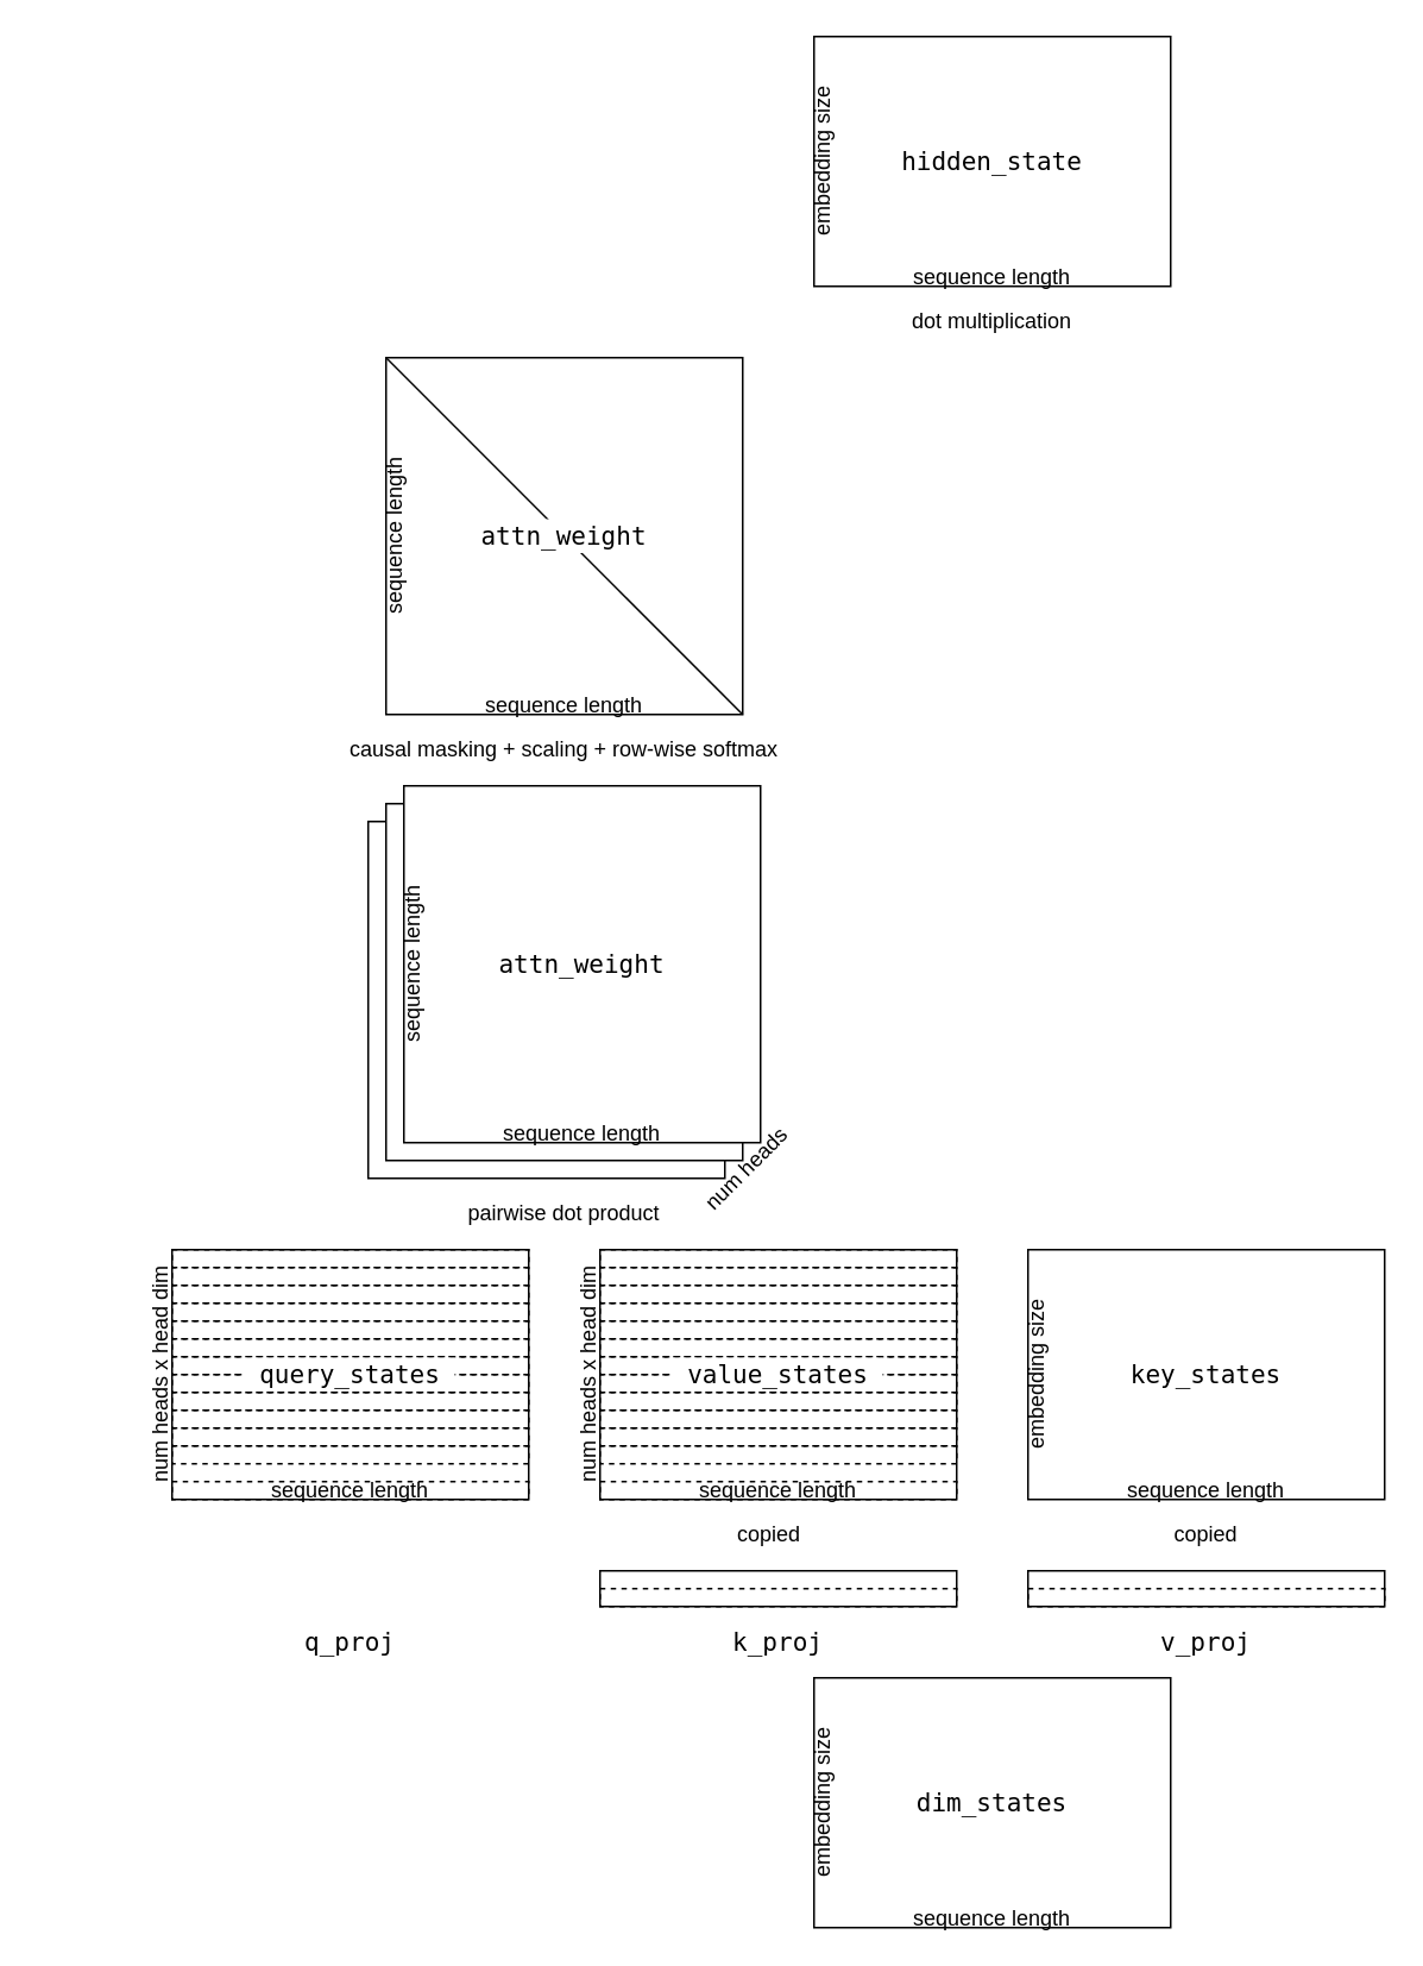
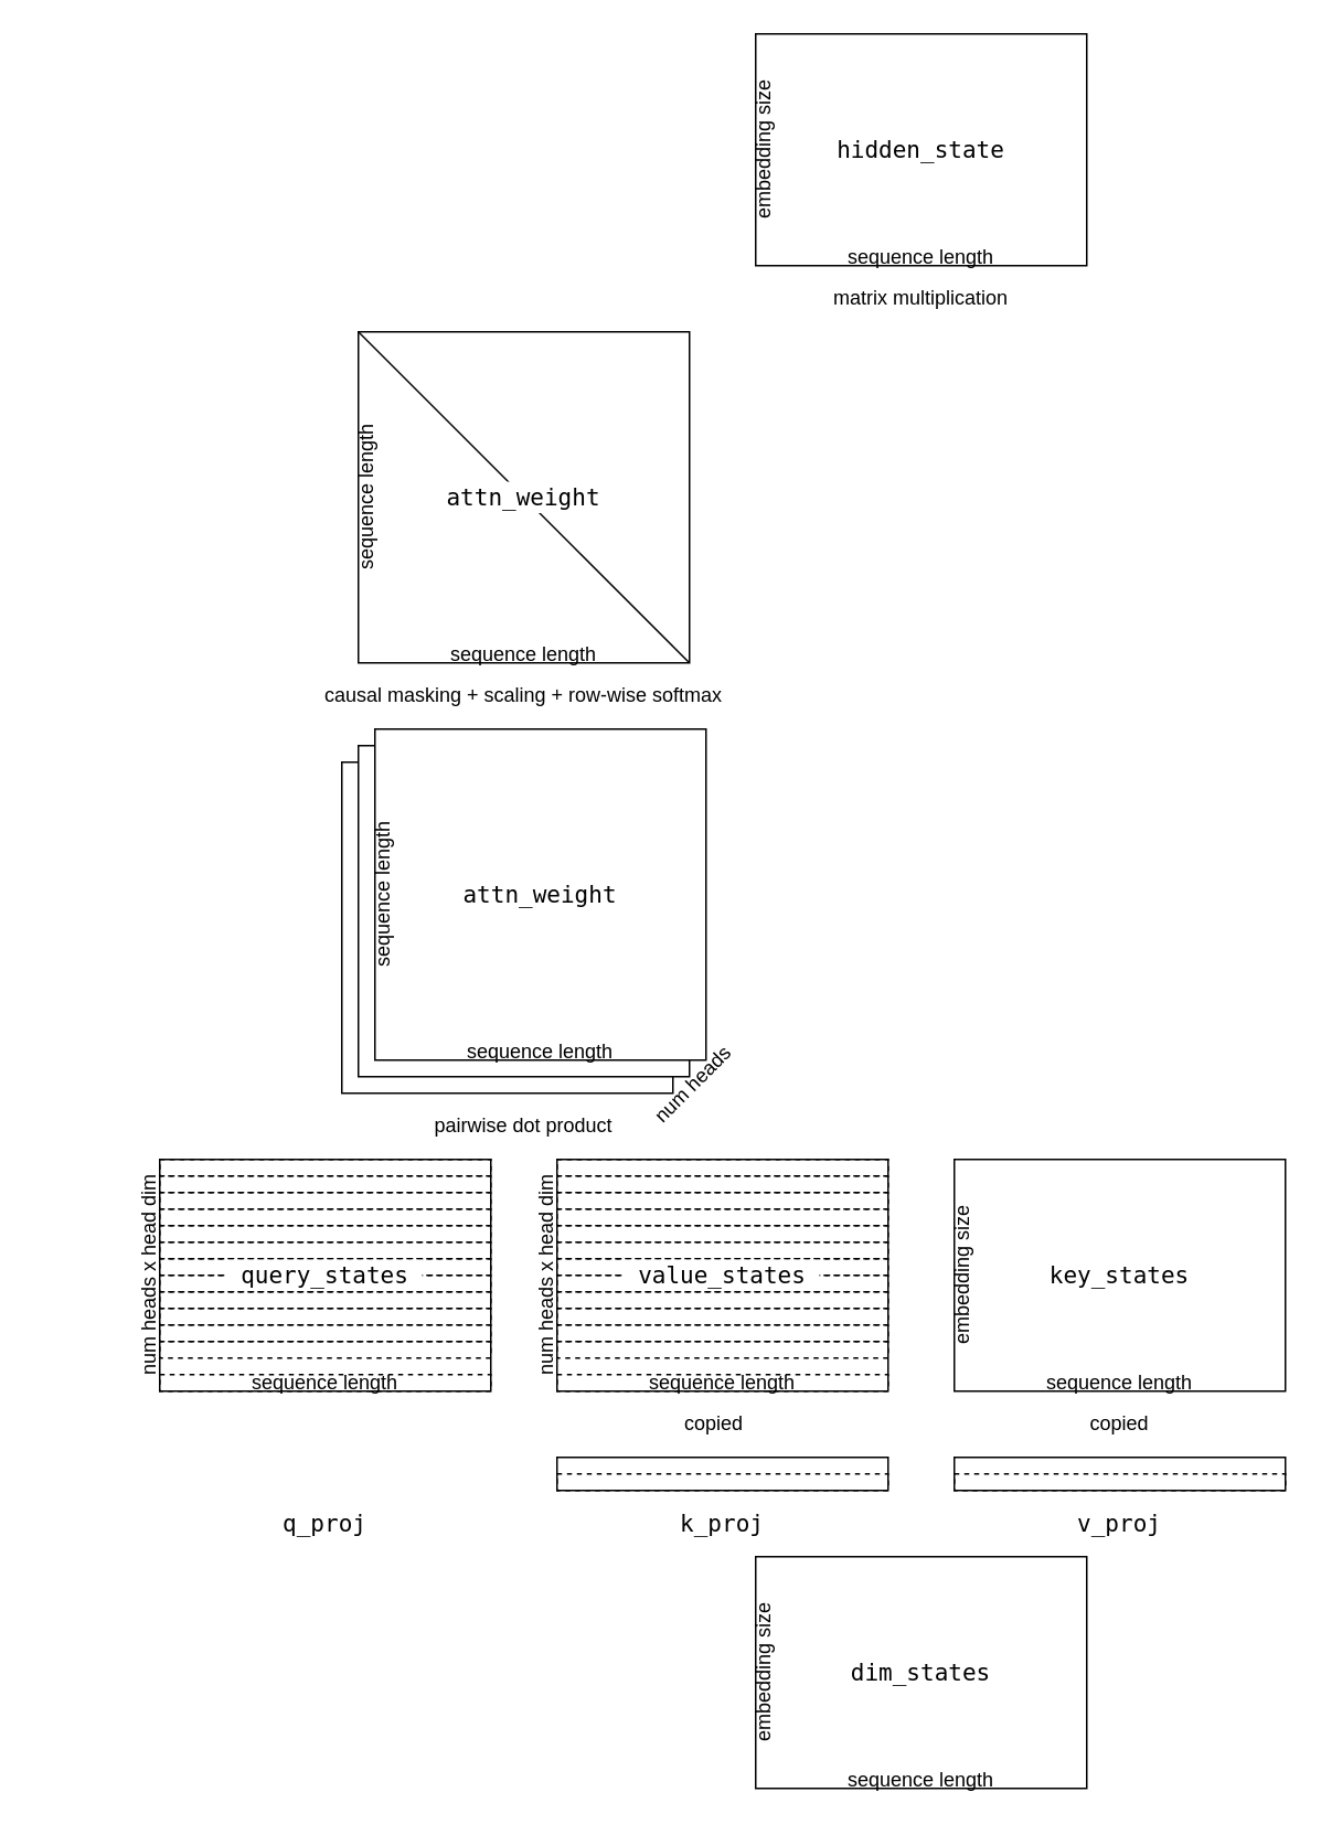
  <mxCell id="0" />
  <mxCell id="1" parent="0" />
  <mxCell id="2" value="" style="rounded=0;whiteSpace=wrap;html=1;fillColor=none;" vertex="1" parent="1"><mxGeometry x="456" y="940" width="200" height="140" as="geometry" /></mxCell>
  <mxCell id="3" value="" style="rounded=0;whiteSpace=wrap;html=1;fillColor=none;" vertex="1" parent="1"><mxGeometry x="96" y="700" width="200" height="140" as="geometry" /></mxCell>
  <mxCell id="4" value="" style="rounded=0;whiteSpace=wrap;html=1;fillColor=none;" vertex="1" parent="1"><mxGeometry x="576" y="700" width="200" height="140" as="geometry" /></mxCell>
  <mxCell id="5" value="" style="rounded=0;whiteSpace=wrap;html=1;fillColor=none;" vertex="1" parent="1"><mxGeometry x="336" y="880" width="200" height="20" as="geometry" /></mxCell>
  <mxCell id="6" value="" style="rounded=0;whiteSpace=wrap;html=1;fillColor=none;" vertex="1" parent="1"><mxGeometry x="576" y="880" width="200" height="20" as="geometry" /></mxCell>
  <mxCell id="7" value="" style="rounded=0;whiteSpace=wrap;html=1;fillColor=default;" vertex="1" parent="1"><mxGeometry x="206" y="460" width="200" height="200" as="geometry" /></mxCell>
  <mxCell id="8" value="" style="rounded=0;whiteSpace=wrap;html=1;fillColor=none;" vertex="1" parent="1"><mxGeometry x="456" y="20" width="200" height="140" as="geometry" /></mxCell>
  <mxCell id="9" value="pairwise dot product" style="text;html=1;align=center;verticalAlign=middle;whiteSpace=wrap;rounded=0;fillColor=none;" vertex="1" parent="1"><mxGeometry x="241" y="660" width="150" height="40" as="geometry" /></mxCell>
  <mxCell id="10" value="&lt;pre style=&quot;box-sizing: border-box; overflow: auto; font-size: 14px; padding: 1px 0px; margin-top: 0px; margin-bottom: 0px; line-height: inherit; word-break: break-all; overflow-wrap: break-word; background-color: rgb(255, 255, 255); border: 0px; border-radius: 0px; text-wrap-mode: wrap; vertical-align: baseline; text-align: left;&quot;&gt;v_proj&lt;/pre&gt;" style="text;html=1;align=center;verticalAlign=middle;whiteSpace=wrap;rounded=0;fillColor=none;" vertex="1" parent="1"><mxGeometry x="576" y="900" width="200" height="40" as="geometry" /></mxCell>
  <mxCell id="11" value="&lt;pre style=&quot;box-sizing: border-box; overflow: auto; font-size: 14px; padding: 1px 0px; margin-top: 0px; margin-bottom: 0px; line-height: inherit; word-break: break-all; overflow-wrap: break-word; background-color: rgb(255, 255, 255); border: 0px; border-radius: 0px; text-wrap-mode: wrap; vertical-align: baseline; text-align: left;&quot;&gt;k_proj&lt;/pre&gt;" style="text;html=1;align=center;verticalAlign=middle;whiteSpace=wrap;rounded=0;fillColor=none;" vertex="1" parent="1"><mxGeometry x="336" y="900" width="200" height="40" as="geometry" /></mxCell>
  <mxCell id="12" value="&lt;pre style=&quot;box-sizing: border-box; overflow: auto; font-size: 14px; padding: 1px 0px; margin-top: 0px; margin-bottom: 0px; line-height: inherit; word-break: break-all; overflow-wrap: break-word; background-color: rgb(255, 255, 255); border: 0px; border-radius: 0px; text-wrap-mode: wrap; vertical-align: baseline; text-align: left;&quot;&gt;q_proj&lt;/pre&gt;" style="text;html=1;align=center;verticalAlign=middle;whiteSpace=wrap;rounded=0;fillColor=none;" vertex="1" parent="1"><mxGeometry x="96" y="900" width="200" height="40" as="geometry" /></mxCell>
  <mxCell id="13" value="causal masking +&amp;nbsp;scaling + row-wise softmax" style="text;html=1;align=center;verticalAlign=middle;whiteSpace=wrap;rounded=0;fillColor=none;" vertex="1" parent="1"><mxGeometry x="176" y="400" width="280" height="40" as="geometry" /></mxCell>
  <mxCell id="14" value="copied" style="text;html=1;align=center;verticalAlign=middle;whiteSpace=wrap;rounded=0;fillColor=none;" vertex="1" parent="1"><mxGeometry x="356" y="840" width="150" height="40" as="geometry" /></mxCell>
  <mxCell id="15" value="copied" style="text;html=1;align=center;verticalAlign=middle;whiteSpace=wrap;rounded=0;fillColor=none;" vertex="1" parent="1"><mxGeometry x="601" y="840" width="150" height="40" as="geometry" /></mxCell>
- <mxCell id="16" value="dot multiplication" style="text;html=1;align=center;verticalAlign=middle;whiteSpace=wrap;rounded=0;fillColor=none;" vertex="1" parent="1"><mxGeometry x="481" y="160" width="150" height="40" as="geometry" /></mxCell>
+ <mxCell id="16" value="matrix multiplication" style="text;html=1;align=center;verticalAlign=middle;whiteSpace=wrap;rounded=0;fillColor=none;" vertex="1" parent="1"><mxGeometry x="481" y="160" width="150" height="40" as="geometry" /></mxCell>
  <mxCell id="17" value="sequence length" style="text;html=1;align=center;verticalAlign=middle;whiteSpace=wrap;rounded=0;fillColor=none;" vertex="1" parent="1"><mxGeometry x="456" y="1070" width="200" height="10" as="geometry" /></mxCell>
  <mxCell id="18" value="embedding size" style="rounded=0;whiteSpace=wrap;html=1;rotation=-90;strokeColor=none;fillColor=none;" vertex="1" parent="1"><mxGeometry x="391" y="1005" width="140" height="10" as="geometry" /></mxCell>
  <mxCell id="19" value="embedding size" style="rounded=0;whiteSpace=wrap;html=1;rotation=-90;strokeColor=none;fillColor=none;" vertex="1" parent="1"><mxGeometry x="511" y="765" width="140" height="10" as="geometry" /></mxCell>
  <mxCell id="20" value="" style="rounded=0;whiteSpace=wrap;html=1;fillColor=default;" vertex="1" parent="1"><mxGeometry x="216" y="450" width="200" height="200" as="geometry" /></mxCell>
  <mxCell id="21" value="" style="rounded=0;whiteSpace=wrap;html=1;fillColor=default;" vertex="1" parent="1"><mxGeometry x="226" y="440" width="200" height="200" as="geometry" /></mxCell>
  <mxCell id="22" value="" style="rounded=0;whiteSpace=wrap;html=1;fillColor=none;" vertex="1" parent="1"><mxGeometry x="216" y="200" width="200" height="200" as="geometry" /></mxCell>
  <mxCell id="23" value="" style="endArrow=none;html=1;rounded=0;entryX=0;entryY=0;entryDx=0;entryDy=0;exitX=1;exitY=1;exitDx=0;exitDy=0;" edge="1" parent="1" source="22" target="22"><mxGeometry width="50" height="50" relative="1" as="geometry"><mxPoint x="456" y="280" as="sourcePoint" /><mxPoint x="506" y="230" as="targetPoint" /></mxGeometry></mxCell>
  <mxCell id="24" value="" style="rounded=0;whiteSpace=wrap;html=1;dashed=1;fillColor=none;" vertex="1" parent="1"><mxGeometry x="96" y="700" width="200" height="10" as="geometry" /></mxCell>
  <mxCell id="25" value="sequence length" style="text;html=1;align=center;verticalAlign=middle;whiteSpace=wrap;rounded=0;fillColor=none;" vertex="1" parent="1"><mxGeometry x="576" y="830" width="200" height="10" as="geometry" /></mxCell>
  <mxCell id="26" value="sequence length" style="text;html=1;align=center;verticalAlign=middle;whiteSpace=wrap;rounded=0;fillColor=none;" vertex="1" parent="1"><mxGeometry x="96" y="830" width="200" height="10" as="geometry" /></mxCell>
  <mxCell id="27" value="sequence length" style="text;html=1;align=center;verticalAlign=middle;whiteSpace=wrap;rounded=0;fillColor=none;" vertex="1" parent="1"><mxGeometry x="226" y="630" width="200" height="10" as="geometry" /></mxCell>
  <mxCell id="28" value="sequence length" style="rounded=0;whiteSpace=wrap;html=1;rotation=-90;strokeColor=none;fillColor=none;" vertex="1" parent="1"><mxGeometry x="131" y="535" width="200" height="10" as="geometry" /></mxCell>
  <mxCell id="29" value="" style="rounded=0;whiteSpace=wrap;html=1;dashed=1;fillColor=none;" vertex="1" parent="1"><mxGeometry x="96" y="710" width="200" height="10" as="geometry" /></mxCell>
  <mxCell id="30" value="" style="rounded=0;whiteSpace=wrap;html=1;dashed=1;fillColor=none;" vertex="1" parent="1"><mxGeometry x="96" y="720" width="200" height="10" as="geometry" /></mxCell>
  <mxCell id="31" value="" style="rounded=0;whiteSpace=wrap;html=1;dashed=1;fillColor=none;" vertex="1" parent="1"><mxGeometry x="96" y="730" width="200" height="10" as="geometry" /></mxCell>
  <mxCell id="32" value="" style="rounded=0;whiteSpace=wrap;html=1;dashed=1;fillColor=none;" vertex="1" parent="1"><mxGeometry x="96" y="740" width="200" height="10" as="geometry" /></mxCell>
  <mxCell id="33" value="" style="rounded=0;whiteSpace=wrap;html=1;dashed=1;fillColor=none;" vertex="1" parent="1"><mxGeometry x="96" y="750" width="200" height="10" as="geometry" /></mxCell>
  <mxCell id="34" value="" style="rounded=0;whiteSpace=wrap;html=1;dashed=1;fillColor=none;" vertex="1" parent="1"><mxGeometry x="96" y="760" width="200" height="10" as="geometry" /></mxCell>
  <mxCell id="35" value="" style="rounded=0;whiteSpace=wrap;html=1;dashed=1;fillColor=none;" vertex="1" parent="1"><mxGeometry x="96" y="770" width="200" height="10" as="geometry" /></mxCell>
  <mxCell id="36" value="" style="rounded=0;whiteSpace=wrap;html=1;dashed=1;fillColor=none;" vertex="1" parent="1"><mxGeometry x="96" y="780" width="200" height="10" as="geometry" /></mxCell>
  <mxCell id="37" value="" style="rounded=0;whiteSpace=wrap;html=1;dashed=1;fillColor=none;" vertex="1" parent="1"><mxGeometry x="96" y="790" width="200" height="10" as="geometry" /></mxCell>
  <mxCell id="38" value="" style="rounded=0;whiteSpace=wrap;html=1;dashed=1;fillColor=none;" vertex="1" parent="1"><mxGeometry x="96" y="800" width="200" height="10" as="geometry" /></mxCell>
  <mxCell id="39" value="" style="rounded=0;whiteSpace=wrap;html=1;dashed=1;fillColor=none;" vertex="1" parent="1"><mxGeometry x="96" y="810" width="200" height="10" as="geometry" /></mxCell>
  <mxCell id="40" value="" style="rounded=0;whiteSpace=wrap;html=1;dashed=1;fillColor=none;" vertex="1" parent="1"><mxGeometry x="96" y="830" width="200" height="10" as="geometry" /></mxCell>
  <mxCell id="41" value="" style="rounded=0;whiteSpace=wrap;html=1;fillColor=none;" vertex="1" parent="1"><mxGeometry x="336" y="700" width="200" height="140" as="geometry" /></mxCell>
  <mxCell id="42" value="" style="rounded=0;whiteSpace=wrap;html=1;dashed=1;fillColor=none;" vertex="1" parent="1"><mxGeometry x="336" y="700" width="200" height="10" as="geometry" /></mxCell>
  <mxCell id="43" value="sequence length" style="text;html=1;align=center;verticalAlign=middle;whiteSpace=wrap;rounded=0;fillColor=none;" vertex="1" parent="1"><mxGeometry x="336" y="830" width="200" height="10" as="geometry" /></mxCell>
  <mxCell id="44" value="" style="rounded=0;whiteSpace=wrap;html=1;dashed=1;fillColor=none;" vertex="1" parent="1"><mxGeometry x="336" y="710" width="200" height="10" as="geometry" /></mxCell>
  <mxCell id="45" value="" style="rounded=0;whiteSpace=wrap;html=1;dashed=1;fillColor=none;" vertex="1" parent="1"><mxGeometry x="336" y="720" width="200" height="10" as="geometry" /></mxCell>
  <mxCell id="46" value="" style="rounded=0;whiteSpace=wrap;html=1;dashed=1;fillColor=none;" vertex="1" parent="1"><mxGeometry x="336" y="730" width="200" height="10" as="geometry" /></mxCell>
  <mxCell id="47" value="" style="rounded=0;whiteSpace=wrap;html=1;dashed=1;fillColor=none;" vertex="1" parent="1"><mxGeometry x="336" y="740" width="200" height="10" as="geometry" /></mxCell>
  <mxCell id="48" value="" style="rounded=0;whiteSpace=wrap;html=1;dashed=1;fillColor=none;" vertex="1" parent="1"><mxGeometry x="336" y="750" width="200" height="10" as="geometry" /></mxCell>
  <mxCell id="49" value="" style="rounded=0;whiteSpace=wrap;html=1;dashed=1;fillColor=none;" vertex="1" parent="1"><mxGeometry x="336" y="760" width="200" height="10" as="geometry" /></mxCell>
  <mxCell id="50" value="" style="rounded=0;whiteSpace=wrap;html=1;dashed=1;fillColor=none;" vertex="1" parent="1"><mxGeometry x="336" y="770" width="200" height="10" as="geometry" /></mxCell>
  <mxCell id="51" value="" style="rounded=0;whiteSpace=wrap;html=1;dashed=1;fillColor=none;" vertex="1" parent="1"><mxGeometry x="336" y="780" width="200" height="10" as="geometry" /></mxCell>
  <mxCell id="52" value="" style="rounded=0;whiteSpace=wrap;html=1;dashed=1;fillColor=none;" vertex="1" parent="1"><mxGeometry x="336" y="790" width="200" height="10" as="geometry" /></mxCell>
  <mxCell id="53" value="" style="rounded=0;whiteSpace=wrap;html=1;dashed=1;fillColor=none;" vertex="1" parent="1"><mxGeometry x="336" y="800" width="200" height="10" as="geometry" /></mxCell>
  <mxCell id="54" value="" style="rounded=0;whiteSpace=wrap;html=1;dashed=1;fillColor=none;" vertex="1" parent="1"><mxGeometry x="336" y="810" width="200" height="10" as="geometry" /></mxCell>
  <mxCell id="55" value="" style="rounded=0;whiteSpace=wrap;html=1;dashed=1;fillColor=none;" vertex="1" parent="1"><mxGeometry x="336" y="830" width="200" height="10" as="geometry" /></mxCell>
  <mxCell id="56" value="" style="rounded=0;whiteSpace=wrap;html=1;dashed=1;fillColor=none;" vertex="1" parent="1"><mxGeometry x="336" y="890" width="200" height="10" as="geometry" /></mxCell>
  <mxCell id="57" value="" style="rounded=0;whiteSpace=wrap;html=1;dashed=1;fillColor=none;" vertex="1" parent="1"><mxGeometry x="576" y="890" width="200" height="10" as="geometry" /></mxCell>
  <mxCell id="58" value="num heads" style="text;html=1;align=center;verticalAlign=middle;whiteSpace=wrap;rounded=0;fillColor=none;rotation=-45;" vertex="1" parent="1"><mxGeometry x="381" y="650" width="75" height="10" as="geometry" /></mxCell>
  <mxCell id="59" value="num heads x head dim" style="rounded=0;whiteSpace=wrap;html=1;rotation=-90;strokeColor=none;fillColor=none;" vertex="1" parent="1"><mxGeometry x="260" y="765" width="140" height="10" as="geometry" /></mxCell>
  <mxCell id="60" value="num heads x head dim" style="rounded=0;whiteSpace=wrap;html=1;rotation=-90;strokeColor=none;fillColor=none;" vertex="1" parent="1"><mxGeometry x="20" y="765" width="140" height="10" as="geometry" /></mxCell>
  <mxCell id="61" value="sequence length" style="rounded=0;whiteSpace=wrap;html=1;rotation=-90;strokeColor=none;fillColor=none;" vertex="1" parent="1"><mxGeometry x="121" y="295" width="200" height="10" as="geometry" /></mxCell>
  <mxCell id="62" value="sequence length" style="text;html=1;align=center;verticalAlign=middle;whiteSpace=wrap;rounded=0;fillColor=none;" vertex="1" parent="1"><mxGeometry x="216" y="390" width="200" height="10" as="geometry" /></mxCell>
  <mxCell id="63" value="sequence length" style="text;html=1;align=center;verticalAlign=middle;whiteSpace=wrap;rounded=0;fillColor=none;" vertex="1" parent="1"><mxGeometry x="456" y="150" width="200" height="10" as="geometry" /></mxCell>
  <mxCell id="64" value="embedding size" style="rounded=0;whiteSpace=wrap;html=1;rotation=-90;strokeColor=none;fillColor=none;" vertex="1" parent="1"><mxGeometry x="391" y="85" width="140" height="10" as="geometry" /></mxCell>
  <mxCell id="65" value="&lt;pre style=&quot;box-sizing: border-box; overflow: auto; font-size: 14px; padding: 1px 0px; margin-top: 0px; margin-bottom: 0px; line-height: inherit; word-break: break-all; overflow-wrap: break-word; background-color: rgb(255, 255, 255); border: 0px; border-radius: 0px; text-wrap-mode: wrap; vertical-align: baseline; text-align: left;&quot;&gt; dim_states &lt;/pre&gt;" style="text;html=1;align=center;verticalAlign=middle;whiteSpace=wrap;rounded=0;fillColor=none;" vertex="1" parent="1"><mxGeometry x="456" y="990" width="200" height="40" as="geometry" /></mxCell>
  <mxCell id="66" value="&lt;pre style=&quot;box-sizing: border-box; overflow: auto; font-size: 14px; padding: 1px 0px; margin-top: 0px; margin-bottom: 0px; line-height: inherit; word-break: break-all; overflow-wrap: break-word; background-color: rgb(255, 255, 255); border: 0px; border-radius: 0px; text-wrap-mode: wrap; vertical-align: baseline; text-align: left;&quot;&gt; key_states &lt;/pre&gt;" style="text;html=1;align=center;verticalAlign=middle;whiteSpace=wrap;rounded=0;fillColor=none;" vertex="1" parent="1"><mxGeometry x="576" y="750" width="200" height="40" as="geometry" /></mxCell>
  <mxCell id="67" value="&lt;pre style=&quot;box-sizing: border-box; overflow: auto; font-size: 14px; padding: 1px 0px; margin-top: 0px; margin-bottom: 0px; line-height: inherit; word-break: break-all; overflow-wrap: break-word; background-color: rgb(255, 255, 255); border: 0px; border-radius: 0px; text-wrap-mode: wrap; vertical-align: baseline; text-align: left;&quot;&gt; value_states &lt;/pre&gt;" style="text;html=1;align=center;verticalAlign=middle;whiteSpace=wrap;rounded=0;fillColor=none;" vertex="1" parent="1"><mxGeometry x="336" y="750" width="200" height="40" as="geometry" /></mxCell>
  <mxCell id="68" value="&lt;pre style=&quot;box-sizing: border-box; overflow: auto; font-size: 14px; padding: 1px 0px; margin-top: 0px; margin-bottom: 0px; line-height: inherit; word-break: break-all; overflow-wrap: break-word; background-color: rgb(255, 255, 255); border: 0px; border-radius: 0px; text-wrap-mode: wrap; vertical-align: baseline; text-align: left;&quot;&gt; query_states &lt;/pre&gt;" style="text;html=1;align=center;verticalAlign=middle;whiteSpace=wrap;rounded=0;fillColor=none;" vertex="1" parent="1"><mxGeometry x="96" y="750" width="200" height="40" as="geometry" /></mxCell>
  <mxCell id="69" value="&lt;pre style=&quot;box-sizing: border-box; overflow: auto; font-size: 14px; padding: 1px 0px; margin-top: 0px; margin-bottom: 0px; line-height: inherit; word-break: break-all; overflow-wrap: break-word; background-color: rgb(255, 255, 255); border: 0px; border-radius: 0px; text-wrap-mode: wrap; vertical-align: baseline; text-align: left;&quot;&gt;attn_weight&lt;/pre&gt;" style="text;html=1;align=center;verticalAlign=middle;whiteSpace=wrap;rounded=0;fillColor=none;" vertex="1" parent="1"><mxGeometry x="226" y="520" width="200" height="40" as="geometry" /></mxCell>
  <mxCell id="70" value="&lt;pre style=&quot;box-sizing: border-box; overflow: auto; font-size: 14px; padding: 1px 0px; margin-top: 0px; margin-bottom: 0px; line-height: inherit; word-break: break-all; overflow-wrap: break-word; background-color: rgb(255, 255, 255); border: 0px; border-radius: 0px; text-wrap-mode: wrap; vertical-align: baseline; text-align: left;&quot;&gt;attn_weight&lt;/pre&gt;" style="text;html=1;align=center;verticalAlign=middle;whiteSpace=wrap;rounded=0;fillColor=none;" vertex="1" parent="1"><mxGeometry x="216" y="280" width="200" height="40" as="geometry" /></mxCell>
  <mxCell id="71" value="&lt;pre style=&quot;box-sizing: border-box; overflow: auto; font-size: 14px; padding: 1px 0px; margin-top: 0px; margin-bottom: 0px; line-height: inherit; word-break: break-all; overflow-wrap: break-word; background-color: rgb(255, 255, 255); border: 0px; border-radius: 0px; text-wrap-mode: wrap; vertical-align: baseline; text-align: left;&quot;&gt;hidden_state&lt;/pre&gt;" style="text;html=1;align=center;verticalAlign=middle;whiteSpace=wrap;rounded=0;fillColor=none;" vertex="1" parent="1"><mxGeometry x="456" y="70" width="200" height="40" as="geometry" /></mxCell>
